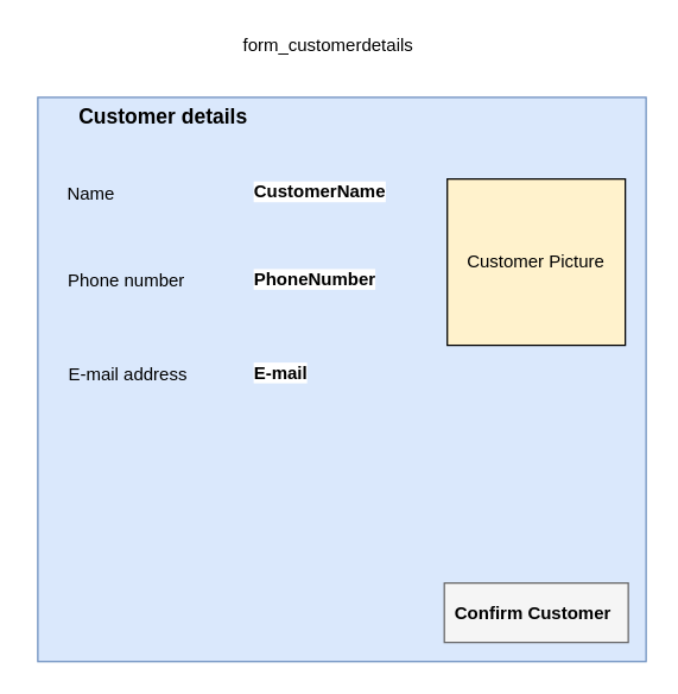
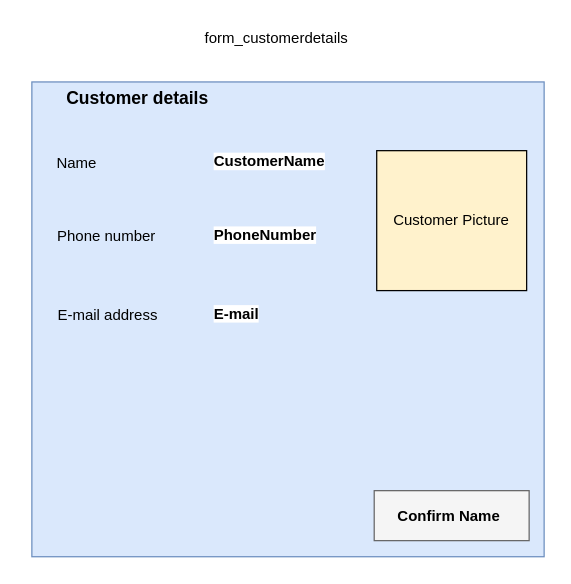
  <mxCell id="0" />
  <mxCell id="1" parent="0" />
  <mxCell id="2" value="" style="group" vertex="1" connectable="0" parent="1"><mxGeometry x="20" y="64.88" width="415" height="380" as="geometry" /></mxCell>
  <mxCell id="3" value="" style="rounded=0;whiteSpace=wrap;html=1;fillColor=#dae8fc;strokeColor=#6c8ebf;" vertex="1" parent="2"><mxGeometry x="5" width="410" height="380" as="geometry" /></mxCell>
  <mxCell id="4" value="&amp;nbsp;Name" style="text;html=1;strokeColor=none;fillColor=none;align=center;verticalAlign=middle;whiteSpace=wrap;rounded=0;" vertex="1" parent="2"><mxGeometry y="55" width="79" height="20" as="geometry" /></mxCell>
  <mxCell id="5" value="Phone number" style="text;html=1;strokeColor=none;fillColor=none;align=center;verticalAlign=middle;whiteSpace=wrap;rounded=0;" vertex="1" parent="2"><mxGeometry x="20" y="114" width="90" height="20" as="geometry" /></mxCell>
  <mxCell id="6" value="&lt;b&gt;&lt;font style=&quot;font-size: 14px&quot;&gt;Customer details&lt;/font&gt;&lt;/b&gt;" style="text;html=1;strokeColor=none;fillColor=none;align=left;verticalAlign=middle;whiteSpace=wrap;rounded=0;" vertex="1" parent="2"><mxGeometry x="31" y="3.12" width="129" height="20" as="geometry" /></mxCell>
  <mxCell id="7" value="Customer Picture" style="rounded=0;whiteSpace=wrap;html=1;fillColor=#fff2cc;" vertex="1" parent="2"><mxGeometry x="281" y="55" width="120" height="112" as="geometry" /></mxCell>
  <mxCell id="8" value="" style="rounded=0;whiteSpace=wrap;html=1;fillColor=#f5f5f5;strokeColor=#666666;fontColor=#333333;" vertex="1" parent="2"><mxGeometry x="279" y="327.12" width="124" height="40" as="geometry" /></mxCell>
- <mxCell id="9" value="&lt;h1&gt;&lt;font style=&quot;font-size: 12px&quot;&gt;Confirm Customer&lt;/font&gt;&lt;/h1&gt;" style="text;html=1;strokeColor=none;fillColor=none;spacing=5;spacingTop=-20;whiteSpace=wrap;overflow=hidden;rounded=0;align=center;" vertex="1" parent="2"><mxGeometry x="279" y="324.12" width="120" height="30" as="geometry" /></mxCell>
+ <mxCell id="9" value="&lt;h1&gt;&lt;font style=&quot;font-size: 12px&quot;&gt;Confirm Name&lt;/font&gt;&lt;/h1&gt;" style="text;html=1;strokeColor=none;fillColor=none;spacing=5;spacingTop=-20;whiteSpace=wrap;overflow=hidden;rounded=0;align=center;" vertex="1" parent="2"><mxGeometry x="279" y="324.12" width="120" height="30" as="geometry" /></mxCell>
  <mxCell id="10" value="&lt;b style=&quot;color: rgb(0 , 0 , 0) ; font-family: &amp;#34;helvetica&amp;#34; ; font-size: 12px ; font-style: normal ; letter-spacing: normal ; text-align: center ; text-indent: 0px ; text-transform: none ; word-spacing: 0px&quot;&gt;CustomerName&lt;/b&gt;" style="text;whiteSpace=wrap;html=1;labelBackgroundColor=#FFFFFF;" vertex="1" parent="2"><mxGeometry x="149" y="50" width="80" height="30" as="geometry" /></mxCell>
  <mxCell id="11" value="&lt;div style=&quot;text-align: center&quot;&gt;&lt;font face=&quot;helvetica&quot;&gt;&lt;b&gt;PhoneNumber&lt;/b&gt;&lt;/font&gt;&lt;/div&gt;" style="text;whiteSpace=wrap;html=1;labelBackgroundColor=#FFFFFF;" vertex="1" parent="2"><mxGeometry x="149" y="109" width="80" height="30" as="geometry" /></mxCell>
  <mxCell id="12" value="E-mail address" style="text;html=1;strokeColor=none;fillColor=none;align=center;verticalAlign=middle;whiteSpace=wrap;rounded=0;" vertex="1" parent="2"><mxGeometry x="21" y="177.12" width="90" height="20" as="geometry" /></mxCell>
  <mxCell id="13" value="&lt;div style=&quot;text-align: center&quot;&gt;&lt;font face=&quot;helvetica&quot;&gt;&lt;b&gt;E-mail&lt;/b&gt;&lt;/font&gt;&lt;/div&gt;" style="text;whiteSpace=wrap;html=1;labelBackgroundColor=#FFFFFF;" vertex="1" parent="2"><mxGeometry x="149" y="172.12" width="80" height="30" as="geometry" /></mxCell>
  <mxCell id="14" value="form_customerdetails" style="text;html=1;strokeColor=none;fillColor=none;align=center;verticalAlign=middle;whiteSpace=wrap;rounded=0;" vertex="1" parent="1"><mxGeometry x="201" y="20" width="40" height="20" as="geometry" /></mxCell>
